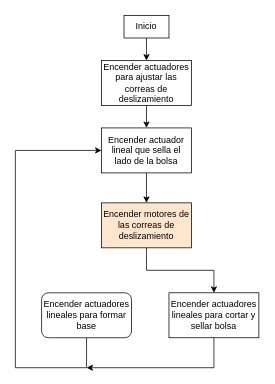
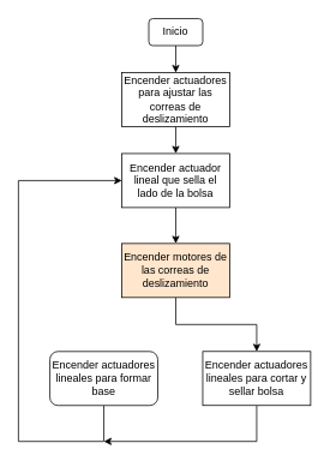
  <mxCell id="0" />
  <mxCell id="1" parent="0" />
  <mxCell id="2" value="" style="edgeStyle=none;html=1;exitX=0.5;exitY=1;exitDx=0;exitDy=0;" edge="1" parent="1" source="3" target="5"><mxGeometry relative="1" as="geometry"><mxPoint x="195" y="50" as="sourcePoint" /></mxGeometry></mxCell>
- <mxCell id="3" value="Inicio" style="whiteSpace=wrap;html=1;rounded=0;" vertex="1" parent="1"><mxGeometry x="165" y="20" width="60" height="30" as="geometry" /></mxCell>
+ <mxCell id="3" value="Inicio" style="rounded=1;whiteSpace=wrap;html=1;" vertex="1" parent="1"><mxGeometry x="165" y="20" width="60" height="30" as="geometry" /></mxCell>
  <mxCell id="4" value="" style="edgeStyle=none;html=1;" edge="1" parent="1" source="5" target="7"><mxGeometry relative="1" as="geometry" /></mxCell>
  <mxCell id="5" value="Encender actuadores para ajustar las correas de deslizamiento" style="whiteSpace=wrap;html=1;" vertex="1" parent="1"><mxGeometry x="135" y="80" width="120" height="60" as="geometry" /></mxCell>
  <mxCell id="6" value="" style="edgeStyle=none;html=1;" edge="1" parent="1" source="7" target="9"><mxGeometry relative="1" as="geometry" /></mxCell>
  <mxCell id="7" value="Encender actuador lineal que sella el lado de la bolsa" style="whiteSpace=wrap;html=1;" vertex="1" parent="1"><mxGeometry x="135" y="170" width="120" height="60" as="geometry" /></mxCell>
  <mxCell id="8" value="" style="edgeStyle=none;html=1;rounded=0;" edge="1" parent="1" source="9" target="13"><mxGeometry relative="1" as="geometry"><Array as="points"><mxPoint x="195" y="360" /><mxPoint x="285" y="360" /></Array></mxGeometry></mxCell>
  <mxCell id="9" value="Encender motores de las correas de deslizamiento" style="whiteSpace=wrap;html=1;fillColor=#ffe6cc;" vertex="1" parent="1"><mxGeometry x="135" y="270" width="120" height="60" as="geometry" /></mxCell>
  <mxCell id="10" style="edgeStyle=none;rounded=0;html=1;entryX=0;entryY=0.5;entryDx=0;entryDy=0;" edge="1" parent="1" source="11" target="7"><mxGeometry relative="1" as="geometry"><mxPoint x="110" y="280" as="targetPoint" /><Array as="points"><mxPoint x="115" y="490" /><mxPoint x="20" y="490" /><mxPoint x="20" y="200" /></Array></mxGeometry></mxCell>
  <mxCell id="11" value="Encender actuadores lineales para formar base" style="whiteSpace=wrap;html=1;rounded=1;" vertex="1" parent="1"><mxGeometry x="55" y="390" width="120" height="60" as="geometry" /></mxCell>
  <mxCell id="12" style="edgeStyle=none;rounded=0;html=1;" edge="1" parent="1" source="13"><mxGeometry relative="1" as="geometry"><mxPoint x="115" y="490" as="targetPoint" /><Array as="points"><mxPoint x="285" y="490" /></Array></mxGeometry></mxCell>
  <mxCell id="13" value="Encender actuadores lineales para cortar y sellar bolsa" style="whiteSpace=wrap;html=1;" vertex="1" parent="1"><mxGeometry x="225" y="390" width="120" height="60" as="geometry" /></mxCell>
